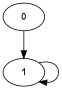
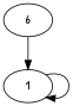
  digraph {
    fontname="Patrick Hand"
    node [distribution=Attacker operator=BE fontname="Patrick Hand"]
    edge [fontname="Patrick Hand"]
-   6 [cost=91.0 probability=0.43478260869565216 label=0]
+   6 [cost=91.0 probability=0.43478260869565216]
    1 [operator=AND sink=Attacker distribution=""]
    1 [cost=79.0 probability=0.4166666666666667]
    6 -> 1
    1 -> 1
  }
